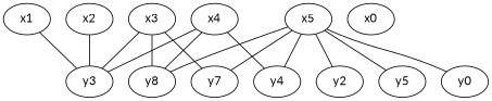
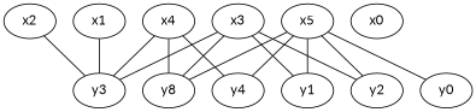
  strict graph {
    fontname=Lato
    node [fontname=Lato]
    edge [fontname=Lato]
    x2
    y3
    x3
-   y1 [label=y7]
+   y1
    y2
    n6 [label=y8]
    x1
    x4
    y4
    x5
-   y5
    y0
    x0
    x2 -- y3
    x3 -- y3
    x3 -- y1
+   x3 -- y2
    x3 -- n6
    x1 -- y3
    x4 -- y3
    x4 -- n6
    x4 -- y4
    x5 -- y1
    x5 -- y2
    x5 -- n6
    x5 -- y4
-   x5 -- y5
    x5 -- y0
  }
